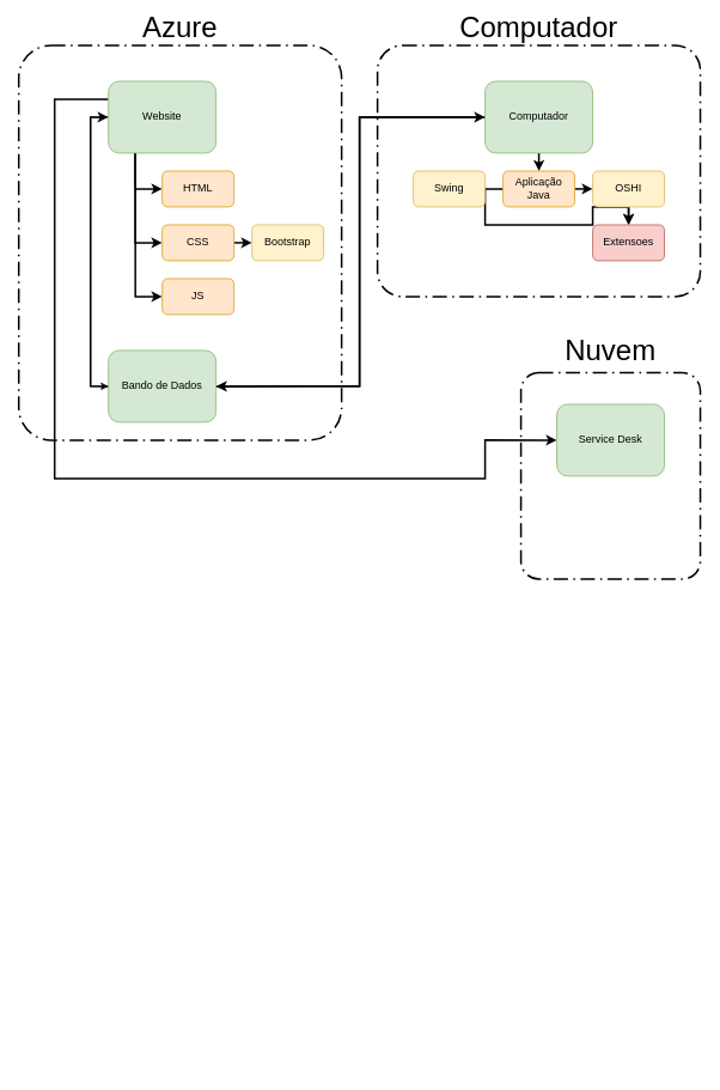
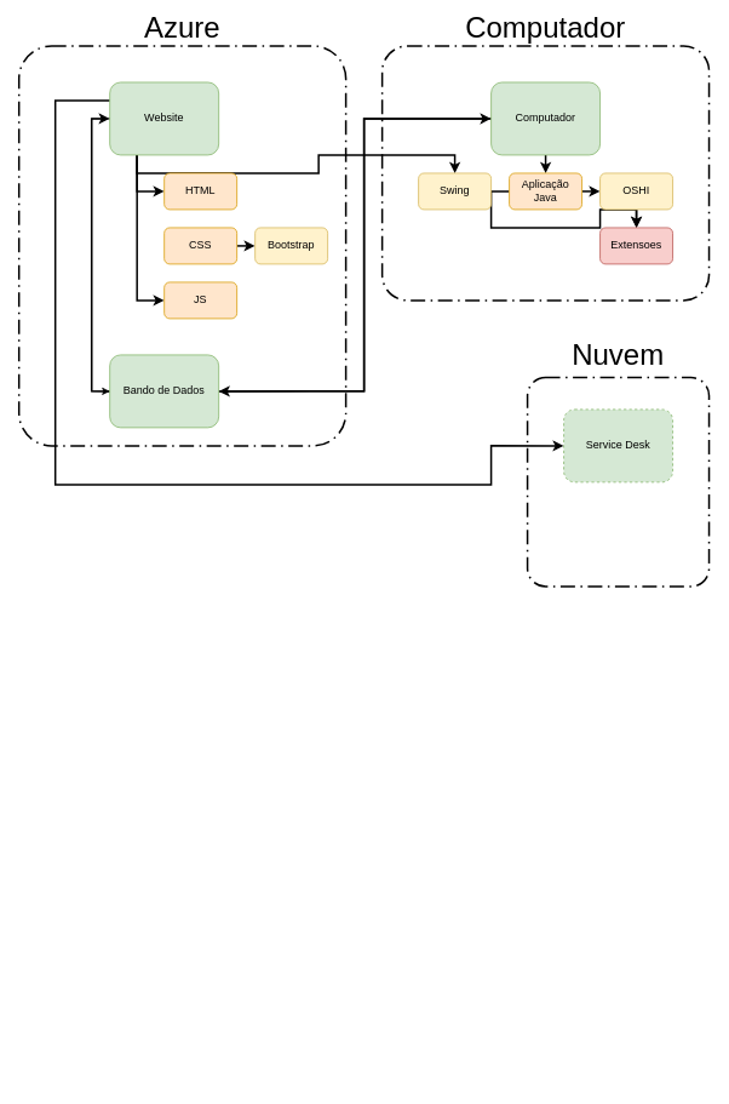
  <mxCell id="0" />
  <mxCell id="1" parent="0" />
  <mxCell id="2" style="edgeStyle=orthogonalEdgeStyle;rounded=0;orthogonalLoop=1;jettySize=auto;html=1;exitX=0.5;exitY=1;exitDx=0;exitDy=0;entryX=0.5;entryY=0;entryDx=0;entryDy=0;" edge="1" parent="1"><mxGeometry relative="1" as="geometry"><mxPoint x="600" y="1133" as="sourcePoint" /></mxGeometry></mxCell>
  <mxCell id="3" style="edgeStyle=orthogonalEdgeStyle;rounded=0;orthogonalLoop=1;jettySize=auto;html=1;exitX=0;exitY=0.5;exitDx=0;exitDy=0;entryX=1;entryY=0.5;entryDx=0;entryDy=0;" edge="1" parent="1"><mxGeometry relative="1" as="geometry"><mxPoint x="560" y="1173" as="sourcePoint" /></mxGeometry></mxCell>
  <mxCell id="4" style="edgeStyle=orthogonalEdgeStyle;rounded=0;orthogonalLoop=1;jettySize=auto;html=1;exitX=1;exitY=0.5;exitDx=0;exitDy=0;entryX=0;entryY=0.5;entryDx=0;entryDy=0;" edge="1" parent="1"><mxGeometry relative="1" as="geometry"><mxPoint x="660" y="1173" as="targetPoint" /></mxGeometry></mxCell>
  <mxCell id="5" style="edgeStyle=orthogonalEdgeStyle;rounded=0;orthogonalLoop=1;jettySize=auto;html=1;exitX=0.5;exitY=1;exitDx=0;exitDy=0;entryX=0.5;entryY=0;entryDx=0;entryDy=0;" edge="1" parent="1"><mxGeometry relative="1" as="geometry"><mxPoint x="700" y="1193" as="sourcePoint" /></mxGeometry></mxCell>
  <mxCell id="6" value="Azure" style="text;html=1;strokeColor=none;fillColor=none;align=center;verticalAlign=middle;whiteSpace=wrap;rounded=0;strokeWidth=1;fontSize=32;" vertex="1" parent="1"><mxGeometry x="180" y="20.143" width="40" height="20" as="geometry" /></mxCell>
  <mxCell id="7" value="Computador" style="text;html=1;strokeColor=none;fillColor=none;align=center;verticalAlign=middle;whiteSpace=wrap;rounded=0;strokeWidth=1;fontSize=32;" vertex="1" parent="1"><mxGeometry x="580" y="20.143" width="40" height="20" as="geometry" /></mxCell>
  <mxCell id="8" value="" style="rounded=1;arcSize=10;dashed=1;strokeColor=#000000;fillColor=none;gradientColor=none;dashPattern=8 3 1 3;strokeWidth=2;fontSize=32;" vertex="1" parent="1"><mxGeometry x="20" y="50.143" width="360" height="440" as="geometry" /></mxCell>
  <mxCell id="9" value="" style="rounded=1;arcSize=10;dashed=1;strokeColor=#000000;fillColor=none;gradientColor=none;dashPattern=8 3 1 3;strokeWidth=2;fontSize=32;" vertex="1" parent="1"><mxGeometry x="420" y="50.143" width="360" height="280" as="geometry" /></mxCell>
  <mxCell id="10" value="" style="rounded=1;arcSize=10;dashed=1;strokeColor=#000000;fillColor=none;gradientColor=none;dashPattern=8 3 1 3;strokeWidth=2;fontSize=32;" vertex="1" parent="1"><mxGeometry x="580" y="415" width="200" height="230" as="geometry" /></mxCell>
  <mxCell id="11" value="Nuvem" style="text;html=1;strokeColor=none;fillColor=none;align=center;verticalAlign=middle;whiteSpace=wrap;rounded=0;strokeWidth=1;fontSize=32;" vertex="1" parent="1"><mxGeometry x="660" y="380.143" width="40" height="20" as="geometry" /></mxCell>
- <mxCell id="12" style="edgeStyle=orthogonalEdgeStyle;rounded=0;orthogonalLoop=1;jettySize=auto;html=1;exitX=0.25;exitY=1;exitDx=0;exitDy=0;entryX=0;entryY=0.5;entryDx=0;entryDy=0;fontSize=32;strokeWidth=2;" edge="1" parent="1" source="17" target="20"><mxGeometry relative="1" as="geometry" /></mxCell>
+ <mxCell id="12" style="edgeStyle=orthogonalEdgeStyle;rounded=0;orthogonalLoop=1;jettySize=auto;html=1;exitX=0.25;exitY=1;exitDx=0;exitDy=0;fontSize=32;strokeWidth=2;" edge="1" parent="1" source="17" target="31"><mxGeometry relative="1" as="geometry" /></mxCell>
  <mxCell id="13" style="edgeStyle=orthogonalEdgeStyle;rounded=0;orthogonalLoop=1;jettySize=auto;html=1;exitX=0.25;exitY=1;exitDx=0;exitDy=0;entryX=0;entryY=0.5;entryDx=0;entryDy=0;fontSize=32;strokeWidth=2;" edge="1" parent="1" source="17" target="18"><mxGeometry relative="1" as="geometry" /></mxCell>
  <mxCell id="14" style="edgeStyle=orthogonalEdgeStyle;rounded=0;orthogonalLoop=1;jettySize=auto;html=1;exitX=0.25;exitY=1;exitDx=0;exitDy=0;entryX=0;entryY=0.5;entryDx=0;entryDy=0;fontSize=32;strokeWidth=2;" edge="1" parent="1" source="17" target="21"><mxGeometry relative="1" as="geometry" /></mxCell>
  <mxCell id="15" style="edgeStyle=orthogonalEdgeStyle;rounded=0;orthogonalLoop=1;jettySize=auto;html=1;exitX=0;exitY=0.5;exitDx=0;exitDy=0;entryX=0;entryY=0.5;entryDx=0;entryDy=0;fontSize=32;" edge="1" parent="1" source="17" target="35"><mxGeometry relative="1" as="geometry" /></mxCell>
  <mxCell id="16" style="edgeStyle=orthogonalEdgeStyle;rounded=0;orthogonalLoop=1;jettySize=auto;html=1;exitX=0;exitY=0.25;exitDx=0;exitDy=0;entryX=0;entryY=0.5;entryDx=0;entryDy=0;strokeWidth=2;fontSize=32;" edge="1" parent="1" source="17" target="36"><mxGeometry relative="1" as="geometry"><Array as="points"><mxPoint x="60" y="110" /><mxPoint x="60" y="533" /><mxPoint x="540" y="533" /><mxPoint x="540" y="490" /></Array></mxGeometry></mxCell>
  <mxCell id="17" value="Website" style="rounded=1;whiteSpace=wrap;html=1;fillColor=#d5e8d4;strokeColor=#82b366;" vertex="1" parent="1"><mxGeometry x="120" y="90.143" width="120" height="80" as="geometry" /></mxCell>
  <mxCell id="18" value="HTML" style="rounded=1;whiteSpace=wrap;html=1;fillColor=#ffe6cc;strokeColor=#d79b00;" vertex="1" parent="1"><mxGeometry x="180" y="190.143" width="80" height="40" as="geometry" /></mxCell>
  <mxCell id="19" style="edgeStyle=orthogonalEdgeStyle;rounded=0;orthogonalLoop=1;jettySize=auto;html=1;exitX=1;exitY=0.5;exitDx=0;exitDy=0;entryX=0;entryY=0.5;entryDx=0;entryDy=0;strokeWidth=2;" edge="1" parent="1" source="20" target="22"><mxGeometry relative="1" as="geometry" /></mxCell>
  <mxCell id="20" value="CSS" style="rounded=1;whiteSpace=wrap;html=1;fillColor=#ffe6cc;strokeColor=#d79b00;" vertex="1" parent="1"><mxGeometry x="180" y="250.143" width="80" height="40" as="geometry" /></mxCell>
  <mxCell id="21" value="JS" style="rounded=1;whiteSpace=wrap;html=1;fillColor=#ffe6cc;strokeColor=#d79b00;" vertex="1" parent="1"><mxGeometry x="180" y="310.143" width="80" height="40" as="geometry" /></mxCell>
  <mxCell id="22" value="Bootstrap" style="rounded=1;whiteSpace=wrap;html=1;fillColor=#fff2cc;strokeColor=#d6b656;" vertex="1" parent="1"><mxGeometry x="280" y="250.143" width="80" height="40" as="geometry" /></mxCell>
  <mxCell id="23" style="edgeStyle=orthogonalEdgeStyle;rounded=0;orthogonalLoop=1;jettySize=auto;html=1;exitX=0.5;exitY=1;exitDx=0;exitDy=0;entryX=0.5;entryY=0;entryDx=0;entryDy=0;strokeWidth=2;" edge="1" parent="1" source="25" target="28"><mxGeometry relative="1" as="geometry" /></mxCell>
  <mxCell id="24" style="edgeStyle=orthogonalEdgeStyle;rounded=0;orthogonalLoop=1;jettySize=auto;html=1;exitX=0;exitY=0.5;exitDx=0;exitDy=0;entryX=1;entryY=0.5;entryDx=0;entryDy=0;fontSize=32;strokeWidth=2;" edge="1" parent="1" source="25" target="35"><mxGeometry relative="1" as="geometry"><Array as="points"><mxPoint x="400" y="130" /><mxPoint x="400" y="430" /></Array></mxGeometry></mxCell>
  <mxCell id="25" value="Computador" style="rounded=1;whiteSpace=wrap;html=1;fillColor=#d5e8d4;strokeColor=#82b366;" vertex="1" parent="1"><mxGeometry x="540" y="90.143" width="120" height="80" as="geometry" /></mxCell>
  <mxCell id="26" style="edgeStyle=orthogonalEdgeStyle;rounded=0;orthogonalLoop=1;jettySize=auto;html=1;exitX=0;exitY=0.5;exitDx=0;exitDy=0;strokeWidth=2;" edge="1" parent="1" source="28" target="32"><mxGeometry relative="1" as="geometry" /></mxCell>
  <mxCell id="27" style="edgeStyle=orthogonalEdgeStyle;rounded=0;orthogonalLoop=1;jettySize=auto;html=1;exitX=1;exitY=0.5;exitDx=0;exitDy=0;entryX=0;entryY=0.5;entryDx=0;entryDy=0;strokeWidth=2;" edge="1" parent="1" source="28" target="30"><mxGeometry relative="1" as="geometry" /></mxCell>
  <mxCell id="28" value="Aplicação Java" style="rounded=1;whiteSpace=wrap;html=1;fillColor=#ffe6cc;strokeColor=#d79b00;" vertex="1" parent="1"><mxGeometry x="560" y="190.143" width="80" height="40" as="geometry" /></mxCell>
  <mxCell id="29" style="edgeStyle=orthogonalEdgeStyle;rounded=0;orthogonalLoop=1;jettySize=auto;html=1;exitX=0.5;exitY=1;exitDx=0;exitDy=0;entryX=0.5;entryY=0;entryDx=0;entryDy=0;strokeWidth=2;" edge="1" parent="1" source="30" target="32"><mxGeometry relative="1" as="geometry" /></mxCell>
  <mxCell id="30" value="OSHI" style="rounded=1;whiteSpace=wrap;html=1;fillColor=#fff2cc;strokeColor=#d6b656;" vertex="1" parent="1"><mxGeometry x="660" y="190.143" width="80" height="40" as="geometry" /></mxCell>
  <mxCell id="31" value="Swing" style="rounded=1;whiteSpace=wrap;html=1;fillColor=#fff2cc;strokeColor=#d6b656;" vertex="1" parent="1"><mxGeometry x="460" y="190.143" width="80" height="40" as="geometry" /></mxCell>
  <mxCell id="32" value="Extensoes" style="rounded=1;whiteSpace=wrap;html=1;fillColor=#f8cecc;strokeColor=#b85450;" vertex="1" parent="1"><mxGeometry x="660" y="250.143" width="80" height="40" as="geometry" /></mxCell>
  <mxCell id="33" style="edgeStyle=orthogonalEdgeStyle;rounded=0;orthogonalLoop=1;jettySize=auto;html=1;exitX=0;exitY=0.5;exitDx=0;exitDy=0;entryX=0;entryY=0.5;entryDx=0;entryDy=0;fontSize=32;strokeWidth=2;" edge="1" parent="1" source="35" target="17"><mxGeometry relative="1" as="geometry" /></mxCell>
  <mxCell id="34" style="edgeStyle=orthogonalEdgeStyle;rounded=0;orthogonalLoop=1;jettySize=auto;html=1;exitX=1;exitY=0.5;exitDx=0;exitDy=0;entryX=0;entryY=0.5;entryDx=0;entryDy=0;fontSize=32;strokeWidth=2;" edge="1" parent="1" source="35" target="25"><mxGeometry relative="1" as="geometry"><Array as="points"><mxPoint x="400" y="430" /><mxPoint x="400" y="130" /></Array></mxGeometry></mxCell>
  <mxCell id="35" value="Bando de Dados" style="rounded=1;whiteSpace=wrap;html=1;fillColor=#d5e8d4;strokeColor=#82b366;" vertex="1" parent="1"><mxGeometry x="120" y="390.143" width="120" height="80" as="geometry" /></mxCell>
- <mxCell id="36" value="Service Desk" style="rounded=1;whiteSpace=wrap;html=1;fillColor=#d5e8d4;strokeColor=#82b366;" vertex="1" parent="1"><mxGeometry x="620" y="450.143" width="120" height="80" as="geometry" /></mxCell>
+ <mxCell id="36" value="Service Desk" style="rounded=1;whiteSpace=wrap;html=1;fillColor=#d5e8d4;strokeColor=#82b366;dashed=1;" vertex="1" parent="1"><mxGeometry x="620" y="450.143" width="120" height="80" as="geometry" /></mxCell>
